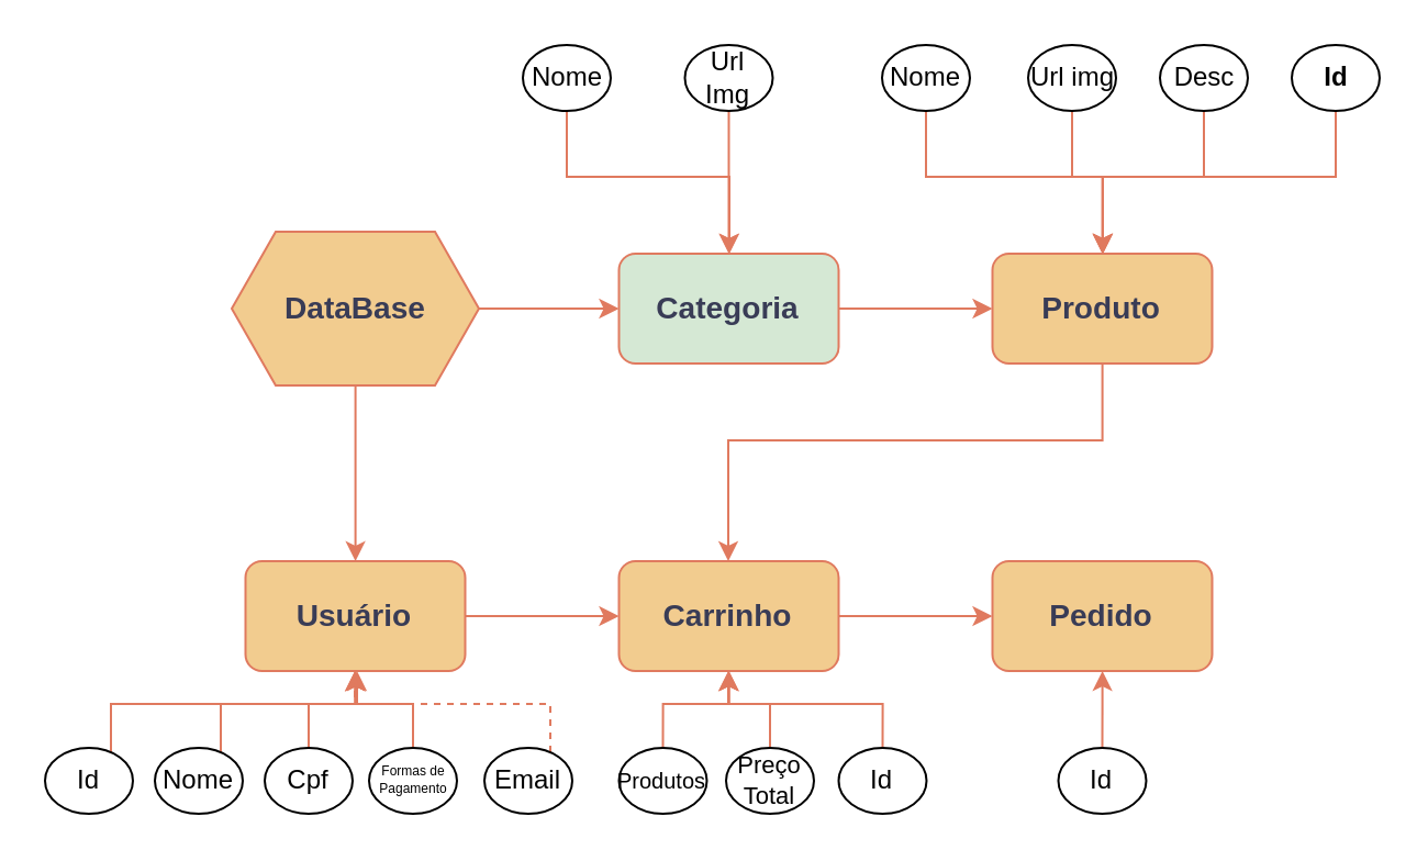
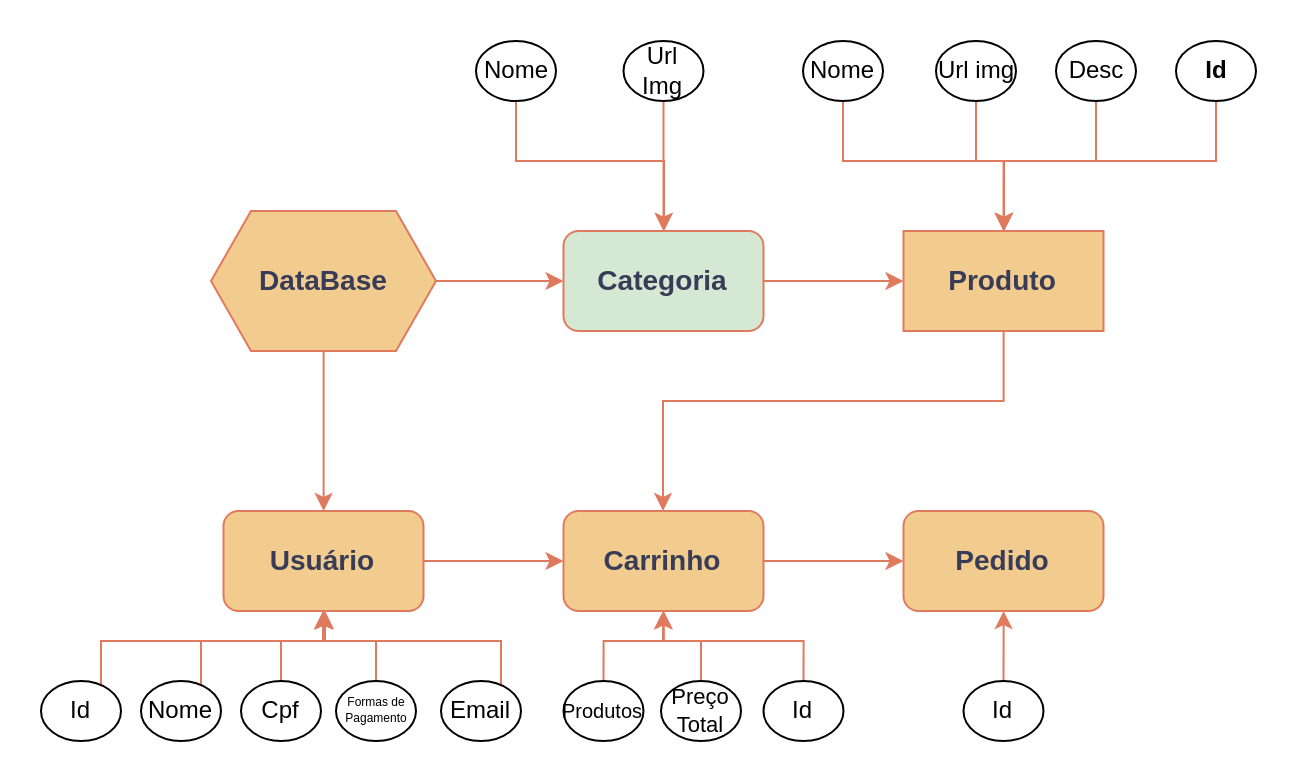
  <mxCell id="0" />
  <mxCell id="1" parent="0" />
  <mxCell id="2" value="" style="edgeStyle=orthogonalEdgeStyle;rounded=0;orthogonalLoop=1;jettySize=auto;html=1;strokeColor=#E07A5F;fontColor=#393C56;fillColor=#F2CC8F;" edge="1" parent="1" source="3" target="8"><mxGeometry relative="1" as="geometry" /></mxCell>
  <mxCell id="3" value="&lt;h3&gt;Usuário&lt;/h3&gt;" style="rounded=1;whiteSpace=wrap;html=1;labelBackgroundColor=none;fillColor=#F2CC8F;strokeColor=#E07A5F;fontColor=#393C56;" vertex="1" parent="1"><mxGeometry x="111.25" y="255" width="100" height="50" as="geometry" /></mxCell>
  <mxCell id="4" value="" style="edgeStyle=orthogonalEdgeStyle;rounded=0;orthogonalLoop=1;jettySize=auto;html=1;strokeColor=#E07A5F;fontColor=#393C56;fillColor=#F2CC8F;" edge="1" parent="1" source="6" target="3"><mxGeometry relative="1" as="geometry" /></mxCell>
  <mxCell id="5" value="" style="edgeStyle=orthogonalEdgeStyle;rounded=0;orthogonalLoop=1;jettySize=auto;html=1;strokeColor=#E07A5F;fontColor=#393C56;fillColor=#F2CC8F;" edge="1" parent="1" source="6" target="11"><mxGeometry relative="1" as="geometry" /></mxCell>
  <mxCell id="6" value="&lt;h3&gt;DataBase&lt;/h3&gt;" style="shape=hexagon;perimeter=hexagonPerimeter2;whiteSpace=wrap;html=1;fixedSize=1;strokeColor=#E07A5F;fontColor=#393C56;fillColor=#F2CC8F;" vertex="1" parent="1"><mxGeometry x="105" y="105" width="112.5" height="70" as="geometry" /></mxCell>
  <mxCell id="7" value="" style="edgeStyle=orthogonalEdgeStyle;rounded=0;orthogonalLoop=1;jettySize=auto;html=1;strokeColor=#E07A5F;fontColor=#393C56;fillColor=#F2CC8F;" edge="1" parent="1" source="8" target="9"><mxGeometry relative="1" as="geometry" /></mxCell>
  <mxCell id="8" value="&lt;h3&gt;Carrinho&lt;/h3&gt;" style="rounded=1;whiteSpace=wrap;html=1;strokeColor=#E07A5F;fontColor=#393C56;fillColor=#F2CC8F;" vertex="1" parent="1"><mxGeometry x="281.25" y="255" width="100" height="50" as="geometry" /></mxCell>
  <mxCell id="9" value="&lt;h3&gt;Pedido&lt;/h3&gt;" style="rounded=1;whiteSpace=wrap;html=1;strokeColor=#E07A5F;fontColor=#393C56;fillColor=#F2CC8F;" vertex="1" parent="1"><mxGeometry x="451.25" y="255" width="100" height="50" as="geometry" /></mxCell>
  <mxCell id="10" value="" style="edgeStyle=orthogonalEdgeStyle;rounded=0;orthogonalLoop=1;jettySize=auto;html=1;strokeColor=#E07A5F;fontColor=#393C56;fillColor=#F2CC8F;" edge="1" parent="1" source="11" target="13"><mxGeometry relative="1" as="geometry" /></mxCell>
  <mxCell id="11" value="&lt;h3&gt;Categoria&lt;/h3&gt;" style="rounded=1;whiteSpace=wrap;html=1;strokeColor=#E07A5F;fontColor=#393C56;fillColor=#d5e8d4;" vertex="1" parent="1"><mxGeometry x="281.25" y="115" width="100" height="50" as="geometry" /></mxCell>
  <mxCell id="12" style="edgeStyle=orthogonalEdgeStyle;rounded=0;orthogonalLoop=1;jettySize=auto;html=1;strokeColor=#E07A5F;fontFamily=Helvetica;fontSize=12;fontColor=#393C56;fillColor=#F2CC8F;" edge="1" parent="1" source="13" target="8"><mxGeometry relative="1" as="geometry"><Array as="points"><mxPoint x="501" y="200" /><mxPoint x="331" y="200" /></Array></mxGeometry></mxCell>
- <mxCell id="13" value="&lt;h3&gt;Produto&lt;/h3&gt;" style="rounded=1;whiteSpace=wrap;html=1;strokeColor=#E07A5F;fontColor=#393C56;fillColor=#F2CC8F;" vertex="1" parent="1"><mxGeometry x="451.25" y="115" width="100" height="50" as="geometry" /></mxCell>
+ <mxCell id="13" value="&lt;h3&gt;Produto&lt;/h3&gt;" style="whiteSpace=wrap;html=1;strokeColor=#E07A5F;fontColor=#393C56;fillColor=#F2CC8F;rounded=0;" vertex="1" parent="1"><mxGeometry x="451.25" y="115" width="100" height="50" as="geometry" /></mxCell>
  <mxCell id="14" style="edgeStyle=orthogonalEdgeStyle;rounded=0;orthogonalLoop=1;jettySize=auto;html=1;strokeColor=#E07A5F;fontFamily=Helvetica;fontSize=12;fontColor=#393C56;fillColor=#F2CC8F;" edge="1" parent="1" source="15" target="11"><mxGeometry relative="1" as="geometry"><Array as="points"><mxPoint x="257.5" y="80" /><mxPoint x="331.5" y="80" /></Array></mxGeometry></mxCell>
  <mxCell id="15" value="Nome" style="ellipse;whiteSpace=wrap;html=1;shadow=0;fillStyle=auto;" vertex="1" parent="1"><mxGeometry x="237.5" y="20" width="40" height="30" as="geometry" /></mxCell>
  <mxCell id="16" value="" style="edgeStyle=orthogonalEdgeStyle;rounded=0;orthogonalLoop=1;jettySize=auto;html=1;strokeColor=#E07A5F;fontFamily=Helvetica;fontSize=12;fontColor=#393C56;fillColor=#F2CC8F;" edge="1" parent="1" source="17" target="11"><mxGeometry relative="1" as="geometry" /></mxCell>
  <mxCell id="17" value="Url Img" style="ellipse;whiteSpace=wrap;html=1;shadow=0;fillStyle=auto;" vertex="1" parent="1"><mxGeometry x="311.25" y="20" width="40" height="30" as="geometry" /></mxCell>
  <mxCell id="18" style="edgeStyle=orthogonalEdgeStyle;rounded=0;orthogonalLoop=1;jettySize=auto;html=1;strokeColor=#E07A5F;fontFamily=Helvetica;fontSize=12;fontColor=#393C56;fillColor=#F2CC8F;" edge="1" parent="1" source="19" target="13"><mxGeometry relative="1" as="geometry"><Array as="points"><mxPoint x="421.5" y="80" /><mxPoint x="501.5" y="80" /></Array></mxGeometry></mxCell>
  <mxCell id="19" value="Nome" style="ellipse;whiteSpace=wrap;html=1;shadow=0;fillStyle=auto;" vertex="1" parent="1"><mxGeometry x="401" y="20" width="40" height="30" as="geometry" /></mxCell>
  <mxCell id="20" value="" style="edgeStyle=orthogonalEdgeStyle;rounded=0;orthogonalLoop=1;jettySize=auto;html=1;strokeColor=#E07A5F;fontFamily=Helvetica;fontSize=12;fontColor=#393C56;fillColor=#F2CC8F;" edge="1" parent="1" source="21" target="13"><mxGeometry relative="1" as="geometry"><Array as="points"><mxPoint x="487.5" y="80" /><mxPoint x="501.5" y="80" /></Array></mxGeometry></mxCell>
  <mxCell id="21" value="Url img" style="ellipse;whiteSpace=wrap;html=1;shadow=0;fillStyle=auto;" vertex="1" parent="1"><mxGeometry x="467.5" y="20" width="40" height="30" as="geometry" /></mxCell>
  <mxCell id="22" style="edgeStyle=orthogonalEdgeStyle;rounded=0;orthogonalLoop=1;jettySize=auto;html=1;strokeColor=#E07A5F;fontFamily=Helvetica;fontSize=12;fontColor=#393C56;fillColor=#F2CC8F;" edge="1" parent="1" source="23" target="13"><mxGeometry relative="1" as="geometry"><mxPoint x="497.5" y="110" as="targetPoint" /><Array as="points"><mxPoint x="547.5" y="80" /><mxPoint x="501.5" y="80" /></Array></mxGeometry></mxCell>
  <mxCell id="23" value="Desc" style="ellipse;whiteSpace=wrap;html=1;shadow=0;fillStyle=auto;" vertex="1" parent="1"><mxGeometry x="527.5" y="20" width="40" height="30" as="geometry" /></mxCell>
  <mxCell id="24" style="edgeStyle=orthogonalEdgeStyle;rounded=0;orthogonalLoop=1;jettySize=auto;html=1;entryX=0.5;entryY=0;entryDx=0;entryDy=0;strokeColor=#E07A5F;fontFamily=Helvetica;fontSize=12;fontColor=#393C56;fillColor=#F2CC8F;" edge="1" parent="1" source="25" target="13"><mxGeometry relative="1" as="geometry"><Array as="points"><mxPoint x="607.5" y="80" /><mxPoint x="501.5" y="80" /></Array></mxGeometry></mxCell>
  <mxCell id="25" value="&lt;h6 style=&quot;font-size: 12px;&quot;&gt;Id&lt;/h6&gt;" style="ellipse;whiteSpace=wrap;html=1;shadow=0;fillStyle=auto;align=center;verticalAlign=middle;horizontal=1;fontSize=6;" vertex="1" parent="1"><mxGeometry x="587.5" y="20" width="40" height="30" as="geometry" /></mxCell>
  <mxCell id="26" value="" style="edgeStyle=orthogonalEdgeStyle;rounded=0;orthogonalLoop=1;jettySize=auto;html=1;strokeColor=#E07A5F;fontFamily=Helvetica;fontSize=12;fontColor=#393C56;fillColor=#F2CC8F;" edge="1" parent="1" source="27" target="3"><mxGeometry relative="1" as="geometry"><Array as="points"><mxPoint x="50" y="320" /><mxPoint x="162" y="320" /></Array></mxGeometry></mxCell>
  <mxCell id="27" value="Id" style="ellipse;whiteSpace=wrap;html=1;shadow=0;fillStyle=auto;" vertex="1" parent="1"><mxGeometry x="20" y="340" width="40" height="30" as="geometry" /></mxCell>
  <mxCell id="28" style="edgeStyle=orthogonalEdgeStyle;rounded=0;orthogonalLoop=1;jettySize=auto;html=1;entryX=0.5;entryY=1;entryDx=0;entryDy=0;strokeColor=#E07A5F;fontFamily=Helvetica;fontSize=12;fontColor=#393C56;fillColor=#F2CC8F;" edge="1" parent="1" source="29" target="3"><mxGeometry relative="1" as="geometry"><Array as="points"><mxPoint x="100" y="320" /><mxPoint x="161" y="320" /></Array></mxGeometry></mxCell>
  <mxCell id="29" value="Nome" style="ellipse;whiteSpace=wrap;html=1;shadow=0;fillStyle=auto;" vertex="1" parent="1"><mxGeometry x="70" y="340" width="40" height="30" as="geometry" /></mxCell>
  <mxCell id="30" style="edgeStyle=orthogonalEdgeStyle;rounded=0;orthogonalLoop=1;jettySize=auto;html=1;entryX=0.5;entryY=1;entryDx=0;entryDy=0;strokeColor=#E07A5F;fontFamily=Helvetica;fontSize=12;fontColor=#393C56;fillColor=#F2CC8F;" edge="1" parent="1" source="31" target="3"><mxGeometry relative="1" as="geometry" /></mxCell>
  <mxCell id="31" value="Cpf" style="ellipse;whiteSpace=wrap;html=1;shadow=0;fillStyle=auto;" vertex="1" parent="1"><mxGeometry x="120" y="340" width="40" height="30" as="geometry" /></mxCell>
  <mxCell id="32" style="edgeStyle=orthogonalEdgeStyle;rounded=0;orthogonalLoop=1;jettySize=auto;html=1;entryX=0.5;entryY=1;entryDx=0;entryDy=0;strokeColor=#E07A5F;fontFamily=Helvetica;fontSize=12;fontColor=#393C56;fillColor=#F2CC8F;" edge="1" parent="1" source="33" target="3"><mxGeometry relative="1" as="geometry" /></mxCell>
  <mxCell id="33" value="Formas de Pagamento" style="ellipse;whiteSpace=wrap;html=1;shadow=0;fillStyle=auto;fontSize=6;" vertex="1" parent="1"><mxGeometry x="167.5" y="340" width="40" height="30" as="geometry" /></mxCell>
- <mxCell id="34" style="edgeStyle=orthogonalEdgeStyle;rounded=0;orthogonalLoop=1;jettySize=auto;html=1;strokeColor=#E07A5F;fontFamily=Helvetica;fontSize=12;fontColor=#393C56;fillColor=#F2CC8F;dashed=1;" edge="1" parent="1" source="35" target="3"><mxGeometry relative="1" as="geometry"><Array as="points"><mxPoint x="250" y="320" /><mxPoint x="161" y="320" /></Array></mxGeometry></mxCell>
+ <mxCell id="34" style="edgeStyle=orthogonalEdgeStyle;rounded=0;orthogonalLoop=1;jettySize=auto;html=1;strokeColor=#E07A5F;fontFamily=Helvetica;fontSize=12;fontColor=#393C56;fillColor=#F2CC8F;" edge="1" parent="1" source="35" target="3"><mxGeometry relative="1" as="geometry"><Array as="points"><mxPoint x="250" y="320" /><mxPoint x="161" y="320" /></Array></mxGeometry></mxCell>
  <mxCell id="35" value="Email" style="ellipse;whiteSpace=wrap;html=1;shadow=0;fillStyle=auto;" vertex="1" parent="1"><mxGeometry x="220" y="340" width="40" height="30" as="geometry" /></mxCell>
  <mxCell id="36" style="edgeStyle=orthogonalEdgeStyle;rounded=0;orthogonalLoop=1;jettySize=auto;html=1;strokeColor=#E07A5F;fontFamily=Helvetica;fontSize=12;fontColor=#393C56;fillColor=#F2CC8F;" edge="1" parent="1" source="37" target="8"><mxGeometry relative="1" as="geometry" /></mxCell>
  <mxCell id="37" value="Produtos" style="ellipse;whiteSpace=wrap;html=1;shadow=0;fillStyle=auto;fontSize=10;" vertex="1" parent="1"><mxGeometry x="281.25" y="340" width="40" height="30" as="geometry" /></mxCell>
  <mxCell id="38" style="edgeStyle=orthogonalEdgeStyle;rounded=0;orthogonalLoop=1;jettySize=auto;html=1;strokeColor=#E07A5F;fontFamily=Helvetica;fontSize=12;fontColor=#393C56;fillColor=#F2CC8F;" edge="1" parent="1" source="39" target="8"><mxGeometry relative="1" as="geometry"><Array as="points"><mxPoint x="401" y="320" /><mxPoint x="331" y="320" /></Array></mxGeometry></mxCell>
  <mxCell id="39" value="Id" style="ellipse;whiteSpace=wrap;html=1;shadow=0;fillStyle=auto;" vertex="1" parent="1"><mxGeometry x="381.25" y="340" width="40" height="30" as="geometry" /></mxCell>
  <mxCell id="40" style="edgeStyle=orthogonalEdgeStyle;rounded=0;orthogonalLoop=1;jettySize=auto;html=1;entryX=0.5;entryY=1;entryDx=0;entryDy=0;strokeColor=#E07A5F;fontFamily=Helvetica;fontSize=12;fontColor=#393C56;fillColor=#F2CC8F;" edge="1" parent="1" source="41" target="8"><mxGeometry relative="1" as="geometry" /></mxCell>
  <mxCell id="41" value="Preço&lt;br style=&quot;font-size: 11px;&quot;&gt;Total" style="ellipse;whiteSpace=wrap;html=1;shadow=0;fillStyle=auto;fontSize=11;" vertex="1" parent="1"><mxGeometry x="330" y="340" width="40" height="30" as="geometry" /></mxCell>
  <mxCell id="42" style="edgeStyle=orthogonalEdgeStyle;rounded=0;orthogonalLoop=1;jettySize=auto;html=1;strokeColor=#E07A5F;fontFamily=Helvetica;fontSize=12;fontColor=#393C56;fillColor=#F2CC8F;" edge="1" parent="1" source="43" target="9"><mxGeometry relative="1" as="geometry" /></mxCell>
  <mxCell id="43" value="Id" style="ellipse;whiteSpace=wrap;html=1;shadow=0;fillStyle=auto;" vertex="1" parent="1"><mxGeometry x="481.25" y="340" width="40" height="30" as="geometry" /></mxCell>
